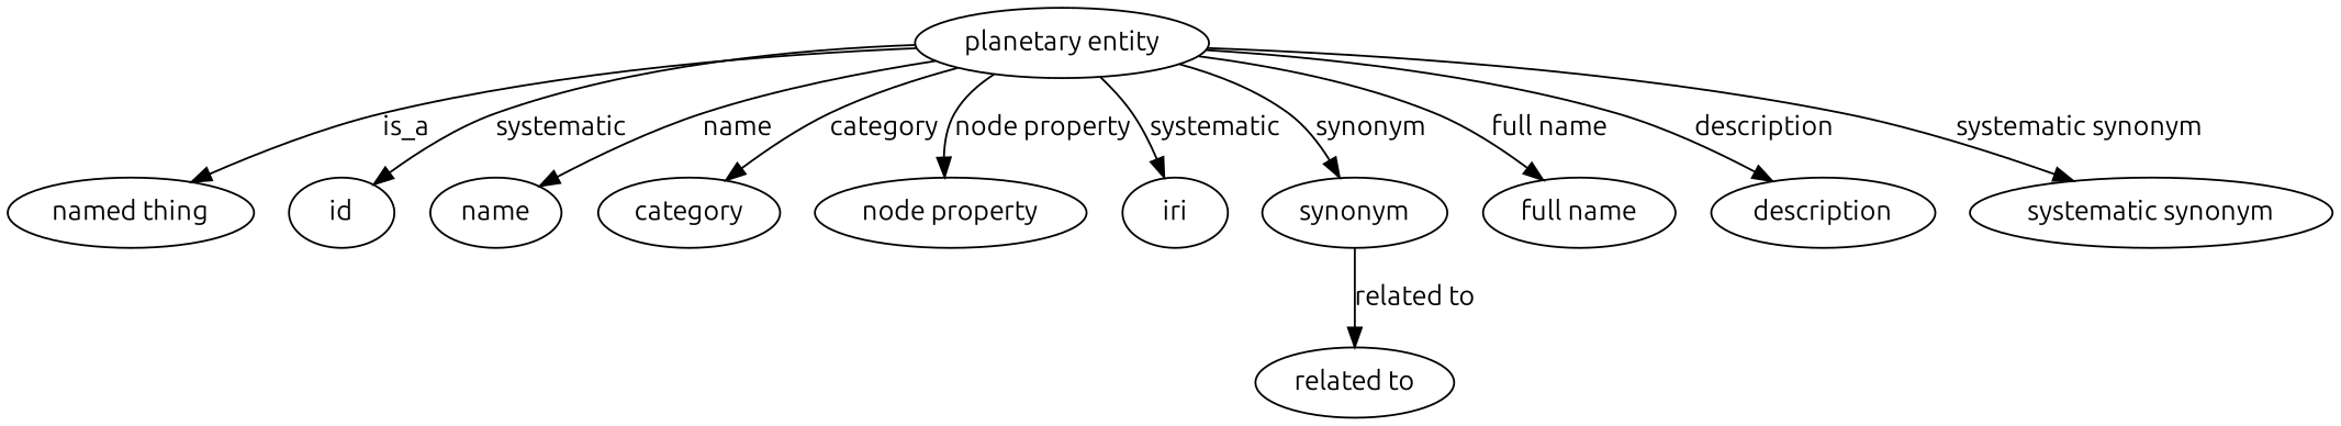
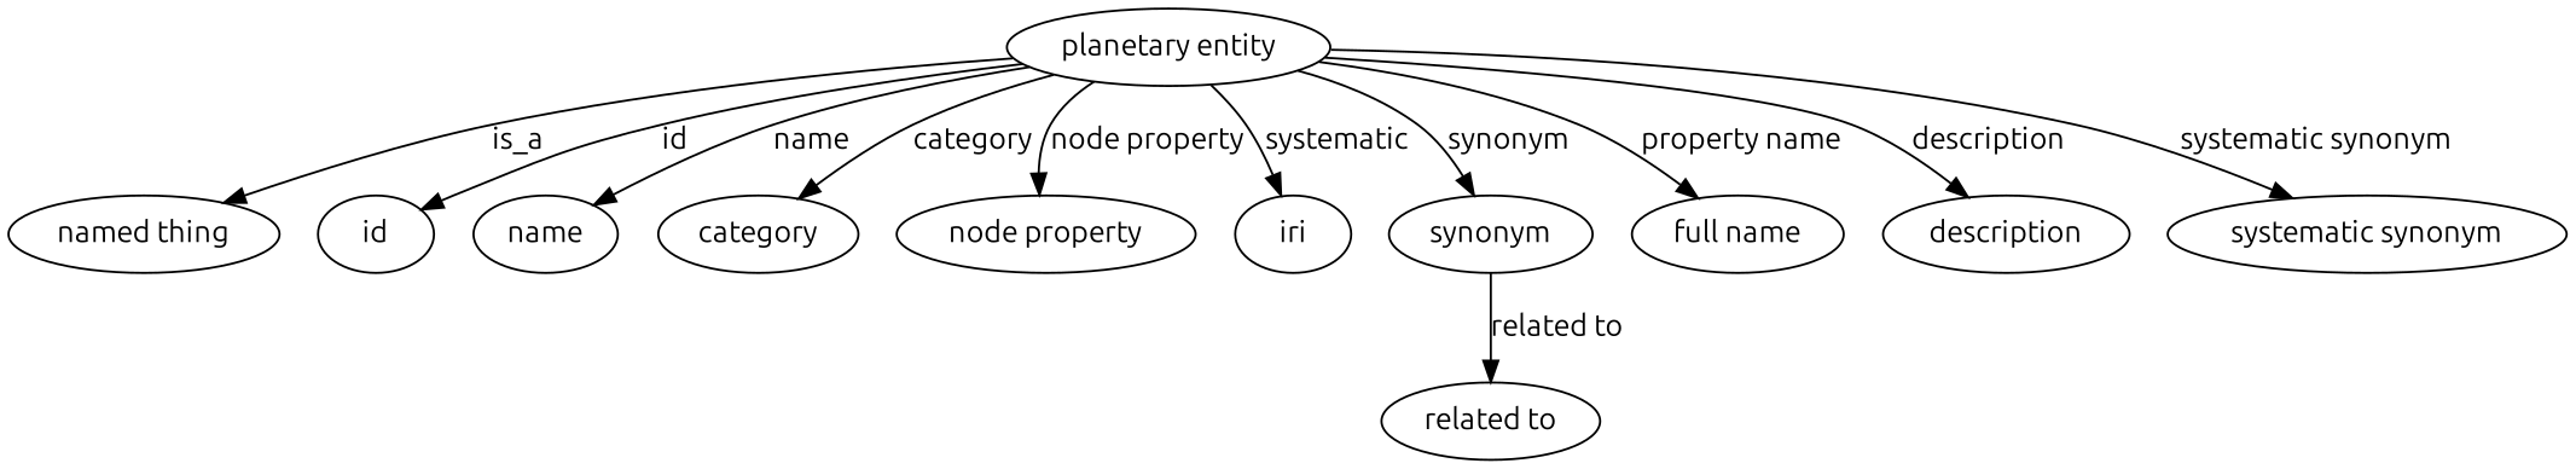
  digraph {
    fontname=Ubuntu
    node [fontname=Ubuntu color=black]
    edge [fontname=Ubuntu color=black style=solid]
    n1 [height=0.5 label="planetary entity" width=1.8155 color=""]
    "named thing" [height=0.5 width=1.5019 color=""]
    id [height=0.5 width=0.75]
    name [height=0.5 width=0.75]
    category [height=0.5 width=0.75]
    "node property" [height=0.5 width=0.75]
    iri [height=0.5 width=0.75]
    synonym [height=0.5 width=0.75]
    "full name" [height=0.5 width=0.75]
    description [height=0.5 width=0.75]
    "systematic synonym" [height=0.5 width=0.75]
    "related to" [height=0.5 width=0.75]
    n1 -> "named thing" [label=is_a color="" style=""]
-   n1 -> id [label=systematic]
+   n1 -> id [label=id]
    n1 -> name [label=name]
    n1 -> category [label=category]
    n1 -> "node property" [label="node property"]
    n1 -> iri [label=systematic]
    n1 -> synonym [label=synonym]
-   n1 -> "full name" [label="full name"]
+   n1 -> "full name" [label="property name"]
    n1 -> description [label=description]
    n1 -> "systematic synonym" [label="systematic synonym"]
    synonym -> "related to" [label="related to"]
  }
